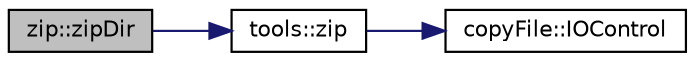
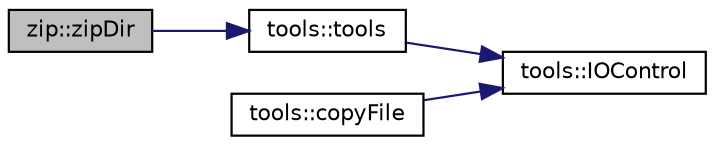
  digraph {
    rankdir=LR
    node [color=black fillcolor=white fontname=Helvetica fontsize=10 shape=record style=filled]
    edge [color=midnightblue fontname=Helvetica fontsize=10 labelfontname=Helvetica labelfontsize=10 style=solid]
    n1 [fillcolor=grey75 fontcolor=black height=0.2 label="zip::zipDir" width=0.4]
-   n2 [height=0.2 label="tools::zip" width=0.4]
-   n3 [height=0.2 label="copyFile::IOControl" width=0.4]
+   n2 [height=0.2 label="tools::tools" width=0.4]
+   n3 [height=0.2 label="tools::IOControl" width=0.4]
+   n4 [height=0.2 label="tools::copyFile" width=0.4]
    n1 -> n2
    n2 -> n3
+   n4 -> n3
  }
